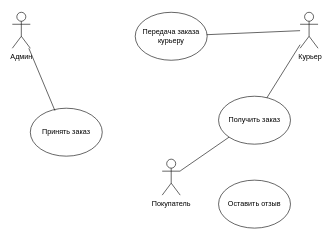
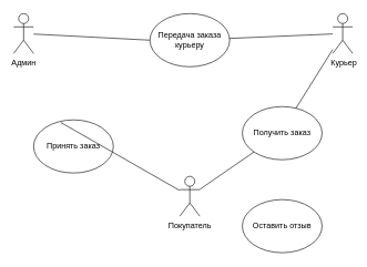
  <mxCell id="0" />
  <mxCell id="1" parent="0" />
  <mxCell id="2" value="&amp;nbsp;Курьер&lt;br&gt;" style="shape=umlActor;verticalLabelPosition=bottom;verticalAlign=top;html=1;outlineConnect=0;" vertex="1" parent="1"><mxGeometry x="500" y="20" width="30" height="60" as="geometry" /></mxCell>
  <mxCell id="3" value="Админ&lt;br&gt;" style="shape=umlActor;verticalLabelPosition=bottom;verticalAlign=top;html=1;outlineConnect=0;" vertex="1" parent="1"><mxGeometry x="20" y="20" width="30" height="60" as="geometry" /></mxCell>
  <mxCell id="4" value="Покупатель" style="shape=umlActor;verticalLabelPosition=bottom;verticalAlign=top;html=1;outlineConnect=0;" vertex="1" parent="1"><mxGeometry x="270" y="265" width="30" height="60" as="geometry" /></mxCell>
+ <mxCell id="5" value="" style="endArrow=none;html=1;rounded=0;entryX=0;entryY=0.5;entryDx=0;entryDy=0;" edge="1" parent="1" source="3" target="12"><mxGeometry width="50" height="50" relative="1" as="geometry"><mxPoint x="60" y="60" as="sourcePoint" /><mxPoint x="220.112" y="57.556" as="targetPoint" /><Array as="points" /></mxGeometry></mxCell>
  <mxCell id="6" value="" style="endArrow=none;html=1;rounded=0;" edge="1" parent="1" target="2"><mxGeometry width="50" height="50" relative="1" as="geometry"><mxPoint x="339.887" y="57.55" as="sourcePoint" /><mxPoint x="490" y="70" as="targetPoint" /></mxGeometry></mxCell>
  <mxCell id="7" value="" style="endArrow=none;html=1;rounded=0;" edge="1" parent="1" target="2"><mxGeometry width="50" height="50" relative="1" as="geometry"><mxPoint x="440" y="170" as="sourcePoint" /><mxPoint x="490" y="100" as="targetPoint" /></mxGeometry></mxCell>
  <mxCell id="8" value="Получить заказ" style="ellipse;whiteSpace=wrap;html=1;" vertex="1" parent="1"><mxGeometry x="364" y="160" width="120" height="80" as="geometry" /></mxCell>
  <mxCell id="9" value="" style="endArrow=none;html=1;rounded=0;entryX=0;entryY=1;entryDx=0;entryDy=0;" edge="1" parent="1" source="4" target="8"><mxGeometry width="50" height="50" relative="1" as="geometry"><mxPoint x="320" y="300" as="sourcePoint" /><mxPoint x="390" y="220" as="targetPoint" /></mxGeometry></mxCell>
  <mxCell id="10" value="Принять заказ" style="ellipse;whiteSpace=wrap;html=1;" vertex="1" parent="1"><mxGeometry x="50" y="180" width="120" height="80" as="geometry" /></mxCell>
- <mxCell id="11" value="" style="endArrow=none;html=1;rounded=0;exitX=0.342;exitY=0.05;exitDx=0;exitDy=0;exitPerimeter=0;" edge="1" parent="1" source="10" target="3"><mxGeometry width="50" height="50" relative="1" as="geometry"><mxPoint x="60" y="160" as="sourcePoint" /><mxPoint x="110" y="110" as="targetPoint" /></mxGeometry></mxCell>
+ <mxCell id="11" value="" style="endArrow=none;html=1;rounded=0;exitX=0.342;exitY=0.05;exitDx=0;exitDy=0;exitPerimeter=0;" edge="1" parent="1" source="10" target="4"><mxGeometry width="50" height="50" relative="1" as="geometry"><mxPoint x="60" y="160" as="sourcePoint" /><mxPoint x="110" y="110" as="targetPoint" /></mxGeometry></mxCell>
  <mxCell id="12" value="Передача заказа курьеру" style="ellipse;whiteSpace=wrap;html=1;" vertex="1" parent="1"><mxGeometry x="225" y="20" width="120" height="80" as="geometry" /></mxCell>
  <mxCell id="13" value="Оставить отзыв" style="ellipse;whiteSpace=wrap;html=1;" vertex="1" parent="1"><mxGeometry x="364" y="300" width="120" height="80" as="geometry" /></mxCell>
